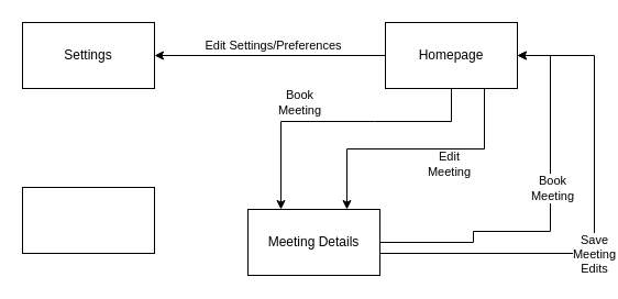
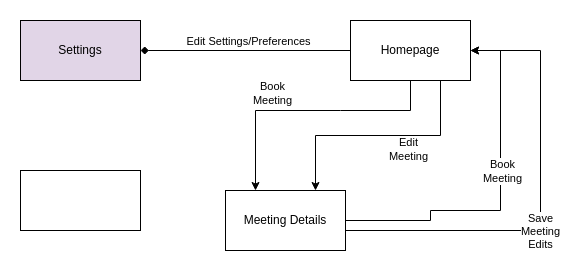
  <mxCell id="0" />
  <mxCell id="1" parent="0" />
- <mxCell id="2" style="edgeStyle=orthogonalEdgeStyle;rounded=0;orthogonalLoop=1;jettySize=auto;html=1;" edge="1" parent="1" source="8" target="9"><mxGeometry relative="1" as="geometry" /></mxCell>
+ <mxCell id="2" style="edgeStyle=orthogonalEdgeStyle;rounded=0;orthogonalLoop=1;jettySize=auto;html=1;endArrow=diamond;" edge="1" parent="1" source="8" target="9"><mxGeometry relative="1" as="geometry" /></mxCell>
  <mxCell id="3" value="Edit Settings/Preferences" style="edgeLabel;html=1;align=center;verticalAlign=middle;resizable=0;points=[];" vertex="1" connectable="0" parent="2"><mxGeometry x="0.153" y="1" relative="1" as="geometry"><mxPoint x="18" y="-11" as="offset" /></mxGeometry></mxCell>
  <mxCell id="4" style="edgeStyle=orthogonalEdgeStyle;rounded=0;orthogonalLoop=1;jettySize=auto;html=1;entryX=0.25;entryY=0;entryDx=0;entryDy=0;" edge="1" parent="1" source="8" target="14"><mxGeometry relative="1" as="geometry"><Array as="points"><mxPoint x="340" y="110" /><mxPoint x="340" y="110" /></Array></mxGeometry></mxCell>
  <mxCell id="5" value="Book&lt;br&gt;Meeting" style="edgeLabel;html=1;align=center;verticalAlign=middle;resizable=0;points=[];" vertex="1" connectable="0" parent="4"><mxGeometry x="0.273" y="2" relative="1" as="geometry"><mxPoint y="-20" as="offset" /></mxGeometry></mxCell>
  <mxCell id="6" style="edgeStyle=orthogonalEdgeStyle;rounded=0;orthogonalLoop=1;jettySize=auto;html=1;exitX=0.75;exitY=1;exitDx=0;exitDy=0;entryX=0.75;entryY=0;entryDx=0;entryDy=0;" edge="1" parent="1" source="8" target="14"><mxGeometry relative="1" as="geometry" /></mxCell>
  <mxCell id="7" value="Edit&lt;br&gt;Meeting" style="edgeLabel;html=1;align=center;verticalAlign=middle;resizable=0;points=[];" vertex="1" connectable="0" parent="6"><mxGeometry x="-0.273" y="3" relative="1" as="geometry"><mxPoint x="-3" y="10" as="offset" /></mxGeometry></mxCell>
  <mxCell id="8" value="Homepage" style="rounded=0;whiteSpace=wrap;html=1;" vertex="1" parent="1"><mxGeometry x="350" y="20" width="120" height="60" as="geometry" /></mxCell>
- <mxCell id="9" value="Settings" style="rounded=0;whiteSpace=wrap;html=1;" vertex="1" parent="1"><mxGeometry x="20" y="20" width="120" height="60" as="geometry" /></mxCell>
+ <mxCell id="9" value="Settings" style="rounded=0;whiteSpace=wrap;html=1;fillColor=#e1d5e7;" vertex="1" parent="1"><mxGeometry x="20" y="20" width="120" height="60" as="geometry" /></mxCell>
  <mxCell id="10" style="edgeStyle=orthogonalEdgeStyle;rounded=0;orthogonalLoop=1;jettySize=auto;html=1;exitX=1;exitY=0.5;exitDx=0;exitDy=0;entryX=1;entryY=0.5;entryDx=0;entryDy=0;" edge="1" parent="1" source="14" target="8"><mxGeometry relative="1" as="geometry"><Array as="points"><mxPoint x="430" y="210" /><mxPoint x="500" y="210" /><mxPoint x="500" y="50" /></Array></mxGeometry></mxCell>
  <mxCell id="11" value="Book&lt;br&gt;Meeting" style="edgeLabel;html=1;align=center;verticalAlign=middle;resizable=0;points=[];" vertex="1" connectable="0" parent="10"><mxGeometry x="0.155" y="-1" relative="1" as="geometry"><mxPoint as="offset" /></mxGeometry></mxCell>
  <mxCell id="12" style="edgeStyle=orthogonalEdgeStyle;rounded=0;orthogonalLoop=1;jettySize=auto;html=1;entryX=1;entryY=0.5;entryDx=0;entryDy=0;" edge="1" parent="1" source="14" target="8"><mxGeometry relative="1" as="geometry"><Array as="points"><mxPoint x="540" y="230" /><mxPoint x="540" y="50" /></Array></mxGeometry></mxCell>
  <mxCell id="13" value="Save&lt;br&gt;Meeting&lt;br&gt;Edits" style="edgeLabel;html=1;align=center;verticalAlign=middle;resizable=0;points=[];" vertex="1" connectable="0" parent="12"><mxGeometry x="-0.077" y="1" relative="1" as="geometry"><mxPoint y="10" as="offset" /></mxGeometry></mxCell>
  <mxCell id="14" value="Meeting Details" style="rounded=0;whiteSpace=wrap;html=1;" vertex="1" parent="1"><mxGeometry x="225" y="190" width="120" height="60" as="geometry" /></mxCell>
  <mxCell id="15" value="" style="rounded=0;whiteSpace=wrap;html=1;" vertex="1" parent="1"><mxGeometry x="20" y="170" width="120" height="60" as="geometry" /></mxCell>
